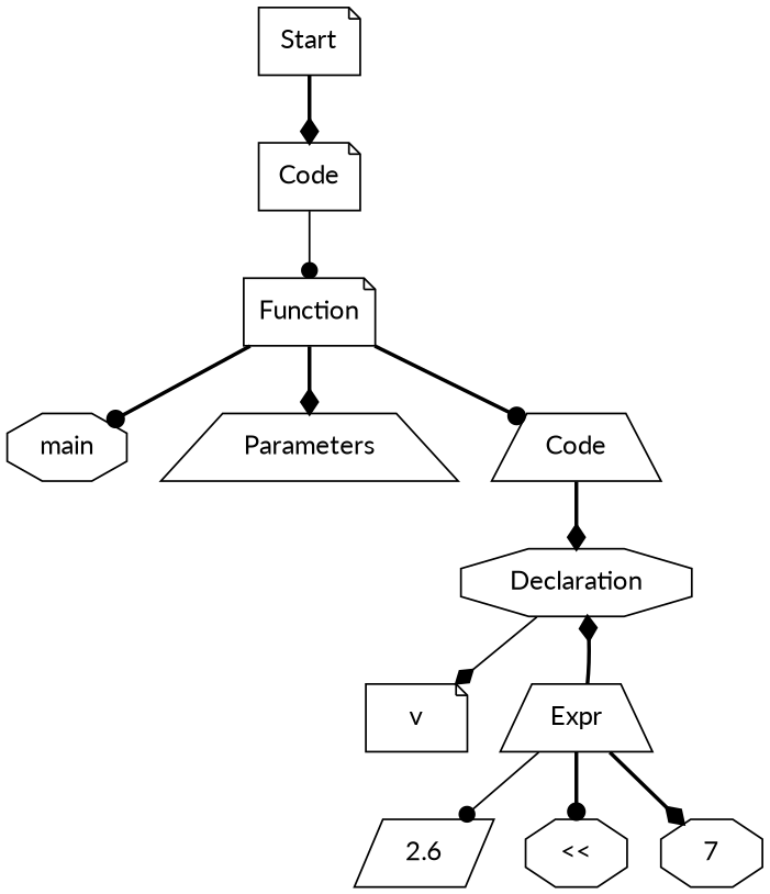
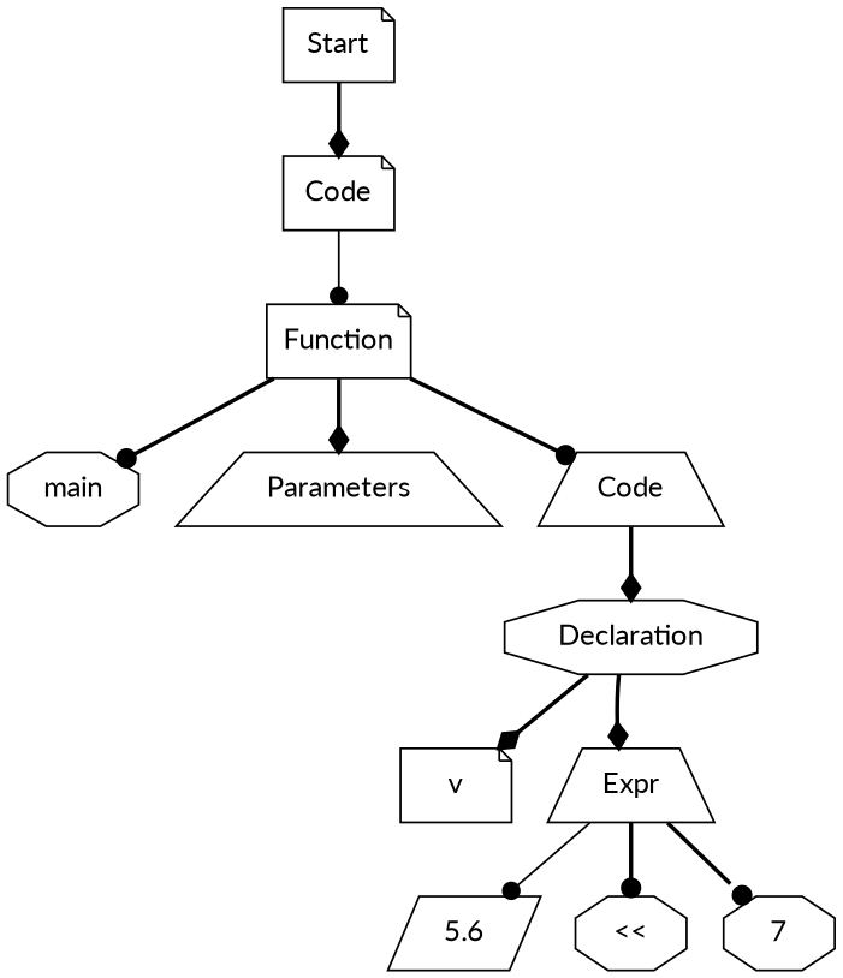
  digraph {
    fontname=Lato
    node [fontname=Lato shape=note]
    edge [arrowhead=diamond fontname=Lato style=bold]
    n1 [label=Start]
    n2 [label=Code]
    n3 [label=Function]
    n4 [label=main shape=octagon]
    n5 [label=Parameters shape=trapezium]
    n6 [label=Code shape=trapezium]
    n7 [label=Declaration shape=octagon]
    n8 [label=v]
    n9 [label=Expr shape=trapezium]
-   n10 [label=2.6 shape=parallelogram]
+   n10 [label=5.6 shape=parallelogram]
    n11 [label="<<" shape=octagon]
    n12 [label=7 shape=octagon]
    n1 -> n2
    n2 -> n3 [arrowhead=dot style=solid]
    n3 -> n4 [arrowhead=dot]
    n3 -> n5
    n3 -> n6 [arrowhead=dot]
    n6 -> n7
-   n7 -> n8 [style=solid]
-   n9 -> n7
+   n7 -> n8
+   n7 -> n9
    n9 -> n10 [arrowhead=dot style=solid]
    n9 -> n11 [arrowhead=dot]
-   n9 -> n12
+   n9 -> n12 [arrowhead=dot]
  }
